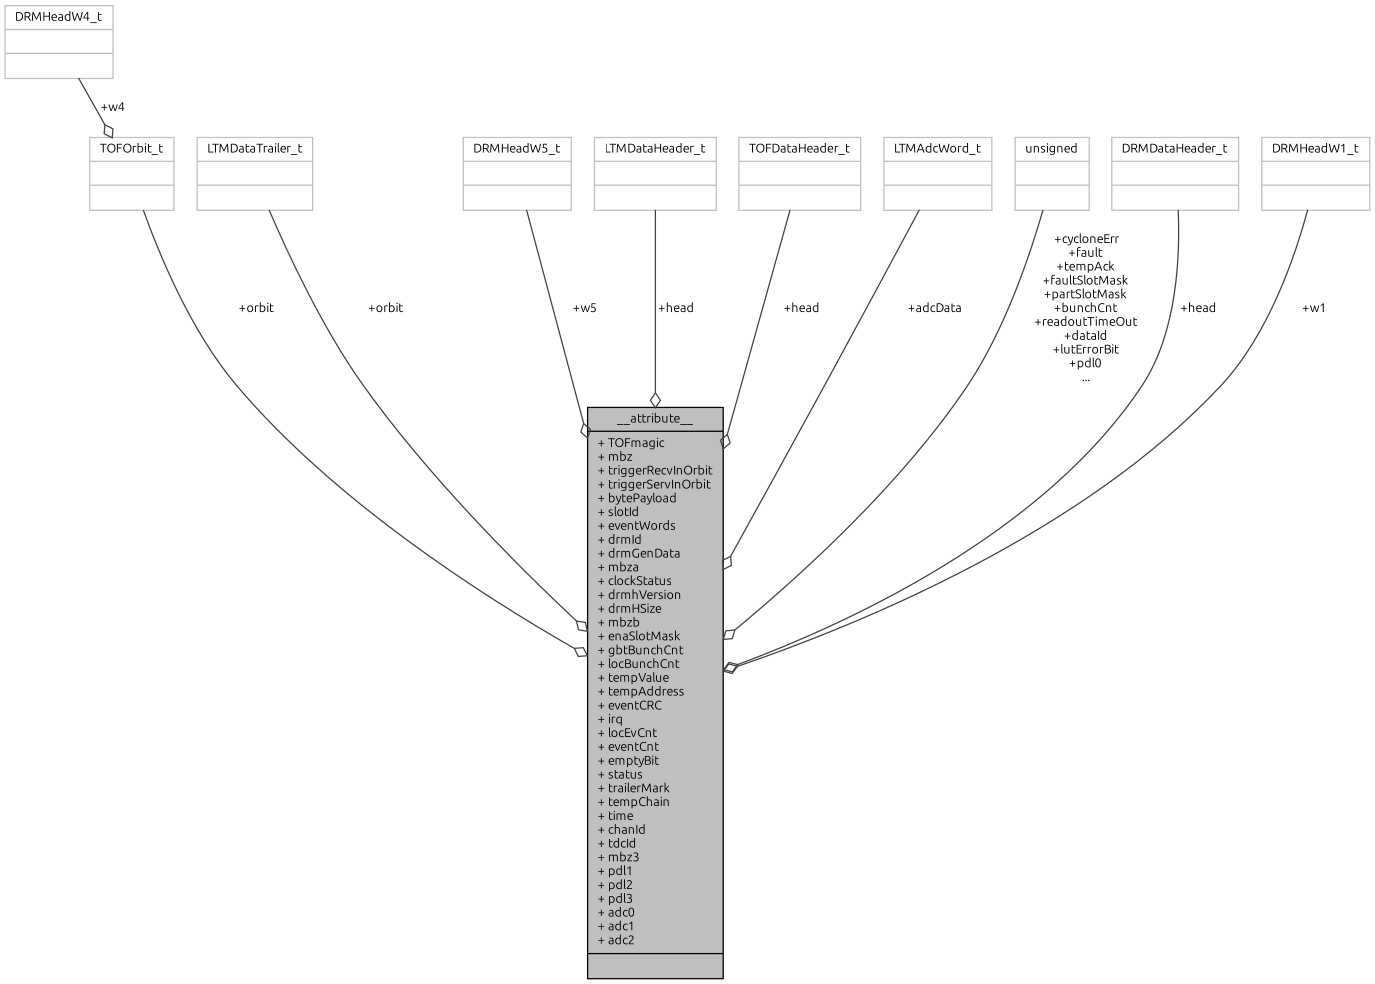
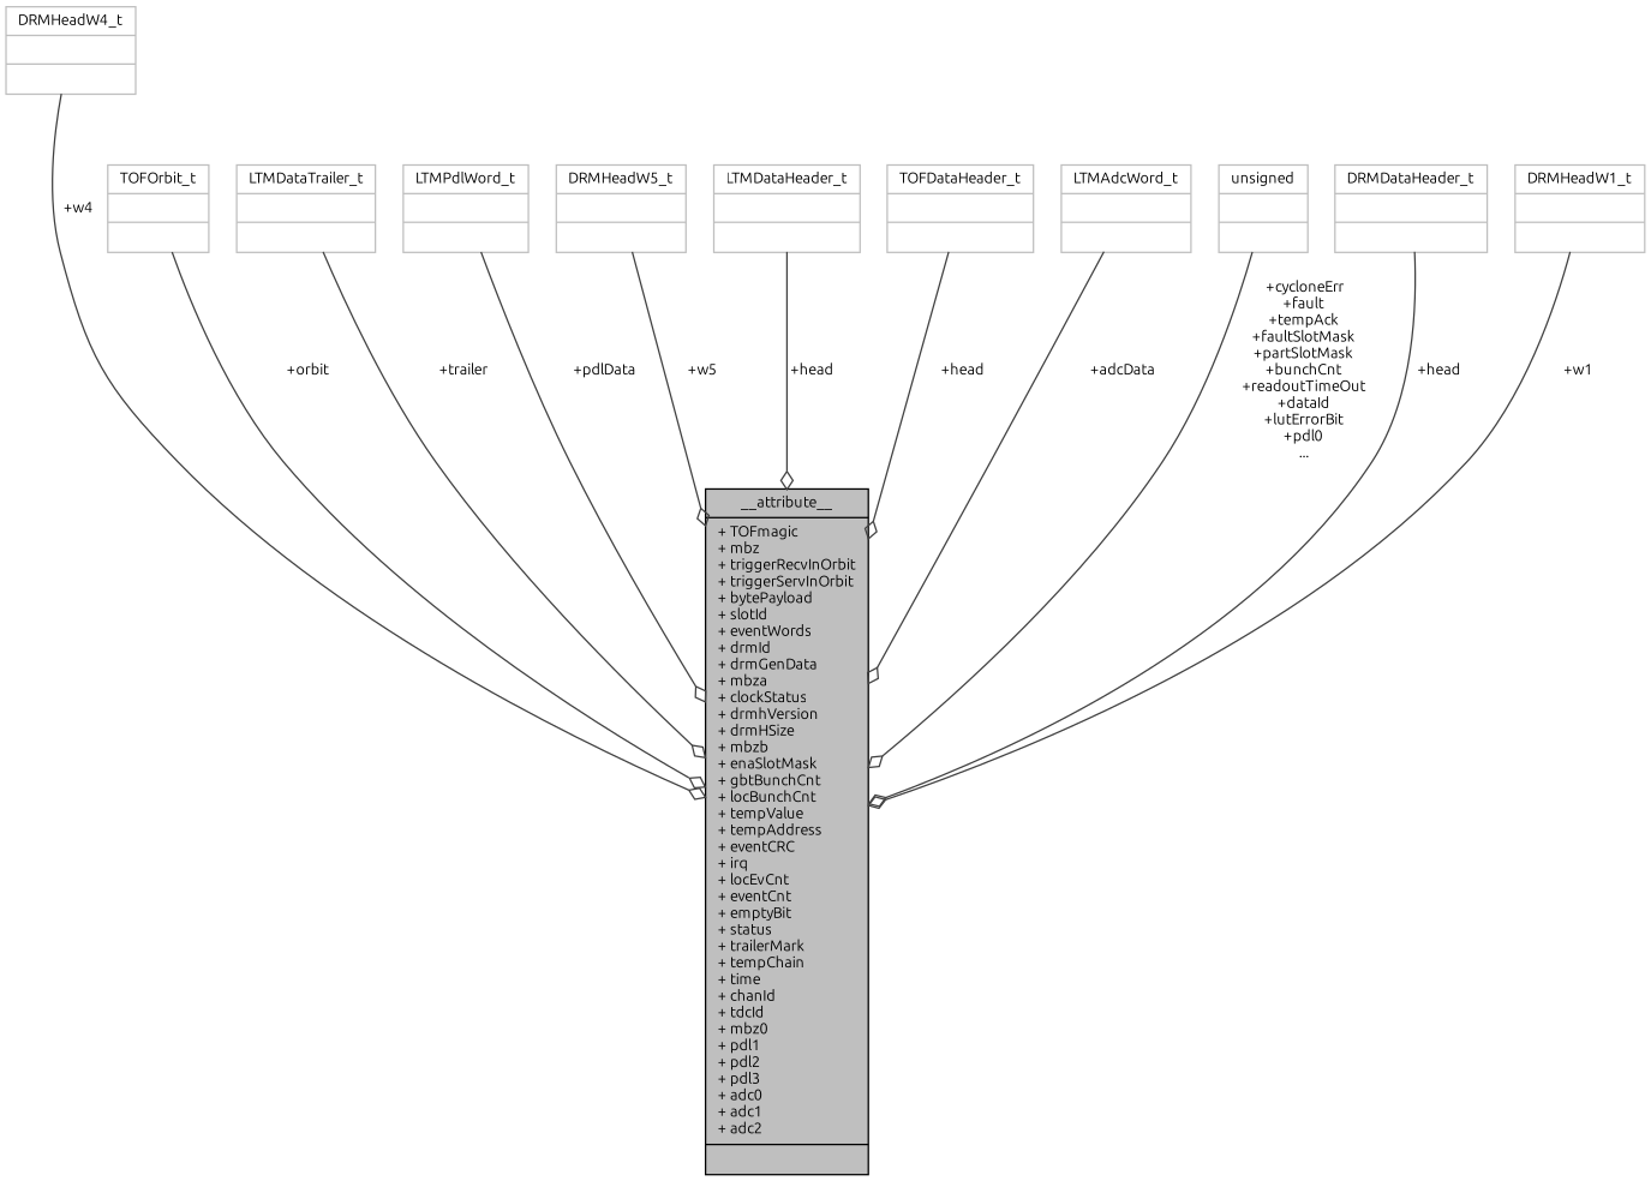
  digraph {
    fontname=Ubuntu
    node [color=grey75 fontname=Ubuntu fontsize=10 shape=record]
    edge [arrowhead=odiamond color=grey25 fontname=Ubuntu fontsize=10 labelfontname=Helvetica labelfontsize=10 style=solid]
-   n1 [color=black fillcolor=grey75 fontcolor=black height=0.2 label="{__attribute__\n|+ TOFmagic\l+ mbz\l+ triggerRecvInOrbit\l+ triggerServInOrbit\l+ bytePayload\l+ slotId\l+ eventWords\l+ drmId\l+ drmGenData\l+ mbza\l+ clockStatus\l+ drmhVersion\l+ drmHSize\l+ mbzb\l+ enaSlotMask\l+ gbtBunchCnt\l+ locBunchCnt\l+ tempValue\l+ tempAddress\l+ eventCRC\l+ irq\l+ locEvCnt\l+ eventCnt\l+ emptyBit\l+ status\l+ trailerMark\l+ tempChain\l+ time\l+ chanId\l+ tdcId\l+ mbz3\l+ pdl1\l+ pdl2\l+ pdl3\l+ adc0\l+ adc1\l+ adc2\l|}" style=filled width=0.4]
+   n1 [color=black fillcolor=grey75 fontcolor=black height=0.2 label="{__attribute__\n|+ TOFmagic\l+ mbz\l+ triggerRecvInOrbit\l+ triggerServInOrbit\l+ bytePayload\l+ slotId\l+ eventWords\l+ drmId\l+ drmGenData\l+ mbza\l+ clockStatus\l+ drmhVersion\l+ drmHSize\l+ mbzb\l+ enaSlotMask\l+ gbtBunchCnt\l+ locBunchCnt\l+ tempValue\l+ tempAddress\l+ eventCRC\l+ irq\l+ locEvCnt\l+ eventCnt\l+ emptyBit\l+ status\l+ trailerMark\l+ tempChain\l+ time\l+ chanId\l+ tdcId\l+ mbz0\l+ pdl1\l+ pdl2\l+ pdl3\l+ adc0\l+ adc1\l+ adc2\l|}" style=filled width=0.4]
    n2 [height=0.2 label="{DRMHeadW4_t\n||}" width=0.4]
    n3 [height=0.2 label="{LTMDataTrailer_t\n||}" width=0.4]
+   n4 [height=0.2 label="{LTMPdlWord_t\n||}" width=0.4]
    n5 [height=0.2 label="{DRMHeadW5_t\n||}" width=0.4]
    n6 [height=0.2 label="{LTMDataHeader_t\n||}" width=0.4]
    n7 [height=0.2 label="{TOFOrbit_t\n||}" width=0.4]
    n8 [height=0.2 label="{TOFDataHeader_t\n||}" width=0.4]
    n9 [height=0.2 label="{LTMAdcWord_t\n||}" width=0.4]
    n10 [height=0.2 label="{unsigned\n||}" width=0.4]
    n11 [height=0.2 label="{DRMDataHeader_t\n||}" width=0.4]
    n12 [height=0.2 label="{DRMHeadW1_t\n||}" width=0.4]
-   n2 -> n7 [label=" +w4"]
-   n3 -> n1 [label=" +orbit"]
+   n2 -> n1 [label=" +w4"]
+   n3 -> n1 [label=" +trailer"]
+   n4 -> n1 [label=" +pdlData"]
    n5 -> n1 [label=" +w5"]
    n6 -> n1 [label=" +head"]
    n7 -> n1 [label=" +orbit"]
    n8 -> n1 [label=" +head"]
    n9 -> n1 [label=" +adcData"]
    n10 -> n1 [label=" +cycloneErr\n+fault\n+tempAck\n+faultSlotMask\n+partSlotMask\n+bunchCnt\n+readoutTimeOut\n+dataId\n+lutErrorBit\n+pdl0\n..."]
    n11 -> n1 [label=" +head"]
    n12 -> n1 [label=" +w1"]
  }
